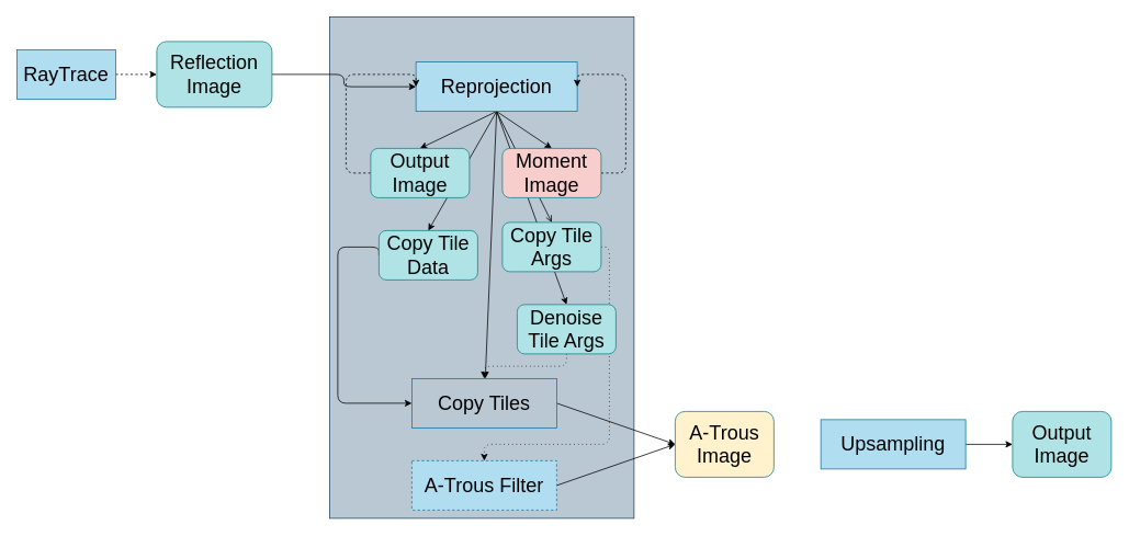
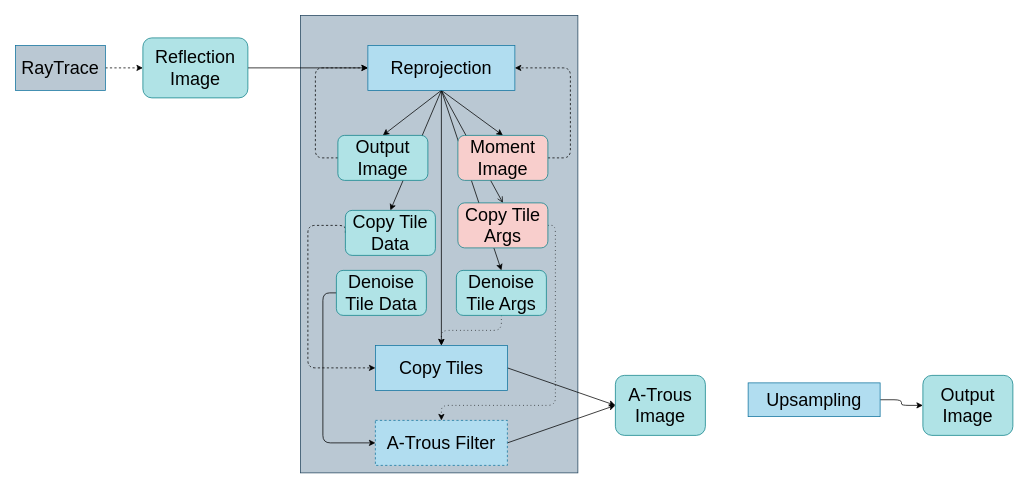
  <mxCell id="0" />
  <mxCell id="1" parent="0" />
  <mxCell id="2" value="" style="rounded=0;whiteSpace=wrap;html=1;fontSize=18;fillColor=#bac8d3;strokeColor=#23445d;" vertex="1" parent="1"><mxGeometry x="400" y="20" width="370" height="610" as="geometry" /></mxCell>
  <mxCell id="3" style="html=1;exitX=0.5;exitY=1;exitDx=0;exitDy=0;entryX=0.5;entryY=0;entryDx=0;entryDy=0;fontSize=24;" edge="1" parent="1" source="9" target="17"><mxGeometry relative="1" as="geometry" /></mxCell>
  <mxCell id="4" style="edgeStyle=none;html=1;exitX=0.5;exitY=1;exitDx=0;exitDy=0;entryX=0.5;entryY=0;entryDx=0;entryDy=0;fontSize=24;" edge="1" parent="1" source="9" target="19"><mxGeometry relative="1" as="geometry" /></mxCell>
  <mxCell id="5" style="edgeStyle=none;html=1;exitX=0.5;exitY=1;exitDx=0;exitDy=0;entryX=0.5;entryY=0;entryDx=0;entryDy=0;fontSize=24;" edge="1" parent="1" source="9" target="21"><mxGeometry relative="1" as="geometry" /></mxCell>
  <mxCell id="6" style="edgeStyle=none;html=1;exitX=0.5;exitY=1;exitDx=0;exitDy=0;entryX=0.5;entryY=0;entryDx=0;entryDy=0;fontSize=24;endArrow=open;" edge="1" parent="1" source="9" target="23"><mxGeometry relative="1" as="geometry" /></mxCell>
  <mxCell id="7" style="edgeStyle=none;html=1;exitX=0.5;exitY=1;exitDx=0;exitDy=0;fontSize=24;" edge="1" parent="1" source="9" target="11"><mxGeometry relative="1" as="geometry" /></mxCell>
  <mxCell id="8" style="edgeStyle=none;html=1;exitX=0.5;exitY=1;exitDx=0;exitDy=0;entryX=0.5;entryY=0;entryDx=0;entryDy=0;fontSize=24;" edge="1" parent="1" source="9" target="27"><mxGeometry relative="1" as="geometry" /></mxCell>
- <mxCell id="9" value="Reprojection" style="rounded=0;whiteSpace=wrap;html=1;fontSize=24;fillColor=#b1ddf0;strokeColor=#10739e;" vertex="1" parent="1"><mxGeometry x="505" y="75" width="196" height="60" as="geometry" /></mxCell>
+ <mxCell id="9" value="Reprojection" style="rounded=0;whiteSpace=wrap;html=1;fontSize=24;fillColor=#b1ddf0;strokeColor=#10739e;" vertex="1" parent="1"><mxGeometry x="490" y="60" width="196" height="60" as="geometry" /></mxCell>
  <mxCell id="10" style="html=1;exitX=1;exitY=0.5;exitDx=0;exitDy=0;entryX=0;entryY=0.5;entryDx=0;entryDy=0;fontSize=24;" edge="1" parent="1" source="11" target="28"><mxGeometry relative="1" as="geometry" /></mxCell>
- <mxCell id="11" value="Copy Tiles" style="rounded=0;whiteSpace=wrap;html=1;fontSize=24;fillColor=#bac8d3;strokeColor=#10739e;" vertex="1" parent="1"><mxGeometry x="500" y="460" width="176" height="60" as="geometry" /></mxCell>
+ <mxCell id="11" value="Copy Tiles" style="rounded=0;whiteSpace=wrap;html=1;fontSize=24;fillColor=#b1ddf0;strokeColor=#10739e;" vertex="1" parent="1"><mxGeometry x="500" y="460" width="176" height="60" as="geometry" /></mxCell>
  <mxCell id="12" style="edgeStyle=none;html=1;exitX=1;exitY=0.5;exitDx=0;exitDy=0;entryX=0;entryY=0.5;entryDx=0;entryDy=0;fontSize=24;" edge="1" parent="1" source="13" target="28"><mxGeometry relative="1" as="geometry" /></mxCell>
  <mxCell id="13" value="A-Trous Filter" style="rounded=0;whiteSpace=wrap;html=1;fontSize=24;fillColor=#b1ddf0;strokeColor=#10739e;dashed=1;" vertex="1" parent="1"><mxGeometry x="500" y="560" width="176" height="60" as="geometry" /></mxCell>
  <mxCell id="14" style="edgeStyle=orthogonalEdgeStyle;html=1;exitX=1;exitY=0.5;exitDx=0;exitDy=0;entryX=0;entryY=0.5;entryDx=0;entryDy=0;fontSize=24;" edge="1" parent="1" source="15" target="29"><mxGeometry relative="1" as="geometry" /></mxCell>
- <mxCell id="15" value="Upsampling" style="rounded=0;whiteSpace=wrap;html=1;fontSize=24;fillColor=#b1ddf0;strokeColor=#10739e;" vertex="1" parent="1"><mxGeometry x="997" y="510" width="176" height="60" as="geometry" /></mxCell>
+ <mxCell id="15" value="Upsampling" style="rounded=0;whiteSpace=wrap;html=1;fontSize=24;fillColor=#b1ddf0;strokeColor=#10739e;" vertex="1" parent="1"><mxGeometry x="997" y="510" width="176" height="45" as="geometry" /></mxCell>
  <mxCell id="16" style="edgeStyle=orthogonalEdgeStyle;html=1;exitX=0;exitY=0.5;exitDx=0;exitDy=0;entryX=0;entryY=0.5;entryDx=0;entryDy=0;dashed=1;fontSize=24;" edge="1" parent="1" source="17" target="9"><mxGeometry relative="1" as="geometry"><Array as="points"><mxPoint x="420" y="210" /><mxPoint x="420" y="90" /></Array></mxGeometry></mxCell>
  <mxCell id="17" value="Output&lt;br&gt;Image" style="rounded=1;whiteSpace=wrap;html=1;fontSize=24;fillColor=#b0e3e6;strokeColor=#0e8088;" vertex="1" parent="1"><mxGeometry x="450" y="180" width="120" height="60" as="geometry" /></mxCell>
  <mxCell id="18" style="edgeStyle=orthogonalEdgeStyle;html=1;exitX=1;exitY=0.5;exitDx=0;exitDy=0;entryX=1;entryY=0.5;entryDx=0;entryDy=0;fontSize=24;dashed=1;" edge="1" parent="1" source="19" target="9"><mxGeometry relative="1" as="geometry"><Array as="points"><mxPoint x="760" y="210" /><mxPoint x="760" y="90" /></Array></mxGeometry></mxCell>
  <mxCell id="19" value="Moment&lt;br&gt;Image" style="rounded=1;whiteSpace=wrap;html=1;fontSize=24;fillColor=#f8cecc;strokeColor=#0e8088;" vertex="1" parent="1"><mxGeometry x="610" y="180" width="120" height="60" as="geometry" /></mxCell>
- <mxCell id="20" style="edgeStyle=orthogonalEdgeStyle;html=1;exitX=0;exitY=0.5;exitDx=0;exitDy=0;entryX=0;entryY=0.5;entryDx=0;entryDy=0;fontSize=24;" edge="1" parent="1" source="21" target="11"><mxGeometry relative="1" as="geometry"><Array as="points"><mxPoint x="410" y="300" /><mxPoint x="410" y="490" /></Array></mxGeometry></mxCell>
+ <mxCell id="20" style="edgeStyle=orthogonalEdgeStyle;html=1;exitX=0;exitY=0.5;exitDx=0;exitDy=0;entryX=0;entryY=0.5;entryDx=0;entryDy=0;fontSize=24;dashed=1;" edge="1" parent="1" source="21" target="11"><mxGeometry relative="1" as="geometry"><Array as="points"><mxPoint x="410" y="300" /><mxPoint x="410" y="490" /></Array></mxGeometry></mxCell>
  <mxCell id="21" value="Copy Tile Data" style="rounded=1;whiteSpace=wrap;html=1;fontSize=24;fillColor=#b0e3e6;strokeColor=#0e8088;" vertex="1" parent="1"><mxGeometry x="460" y="280" width="120" height="60" as="geometry" /></mxCell>
  <mxCell id="22" style="edgeStyle=orthogonalEdgeStyle;html=1;exitX=1;exitY=0.5;exitDx=0;exitDy=0;entryX=0.5;entryY=0;entryDx=0;entryDy=0;dashed=1;dashPattern=1 4;fontSize=24;" edge="1" parent="1" source="23" target="13"><mxGeometry relative="1" as="geometry"><Array as="points"><mxPoint x="740" y="300" /><mxPoint x="740" y="540" /><mxPoint x="588" y="540" /></Array></mxGeometry></mxCell>
- <mxCell id="23" value="Copy Tile Args" style="rounded=1;whiteSpace=wrap;html=1;fontSize=24;fillColor=#b0e3e6;strokeColor=#0e8088;" vertex="1" parent="1"><mxGeometry x="610" y="270" width="120" height="60" as="geometry" /></mxCell>
+ <mxCell id="23" value="Copy Tile Args" style="rounded=1;whiteSpace=wrap;html=1;fontSize=24;fillColor=#f8cecc;strokeColor=#0e8088;" vertex="1" parent="1"><mxGeometry x="610" y="270" width="120" height="60" as="geometry" /></mxCell>
+ <mxCell id="24" style="edgeStyle=orthogonalEdgeStyle;html=1;exitX=0;exitY=0.5;exitDx=0;exitDy=0;entryX=0;entryY=0.5;entryDx=0;entryDy=0;fontSize=24;" edge="1" parent="1" source="25" target="13"><mxGeometry relative="1" as="geometry"><Array as="points"><mxPoint x="430" y="390" /><mxPoint x="430" y="590" /></Array></mxGeometry></mxCell>
+ <mxCell id="25" value="Denoise Tile Data" style="rounded=1;whiteSpace=wrap;html=1;fontSize=24;fillColor=#b0e3e6;strokeColor=#0e8088;" vertex="1" parent="1"><mxGeometry x="448" y="360" width="120" height="60" as="geometry" /></mxCell>
  <mxCell id="26" style="edgeStyle=orthogonalEdgeStyle;html=1;exitX=0.5;exitY=1;exitDx=0;exitDy=0;dashed=1;dashPattern=1 4;fontSize=24;" edge="1" parent="1" source="27" target="11"><mxGeometry relative="1" as="geometry" /></mxCell>
- <mxCell id="27" value="Denoise Tile Args" style="rounded=1;whiteSpace=wrap;html=1;fontSize=24;fillColor=#b0e3e6;strokeColor=#0e8088;" vertex="1" parent="1"><mxGeometry x="628" y="370" width="120" height="60" as="geometry" /></mxCell>
- <mxCell id="28" value="A-Trous&lt;br&gt;Image" style="rounded=1;whiteSpace=wrap;html=1;fontSize=24;fillColor=#fff2cc;strokeColor=#0e8088;" vertex="1" parent="1"><mxGeometry x="820" y="500" width="120" height="80" as="geometry" /></mxCell>
+ <mxCell id="27" value="Denoise Tile Args" style="rounded=1;whiteSpace=wrap;html=1;fontSize=24;fillColor=#b0e3e6;strokeColor=#0e8088;" vertex="1" parent="1"><mxGeometry x="608" y="360" width="120" height="60" as="geometry" /></mxCell>
+ <mxCell id="28" value="A-Trous&lt;br&gt;Image" style="rounded=1;whiteSpace=wrap;html=1;fontSize=24;fillColor=#b0e3e6;strokeColor=#0e8088;" vertex="1" parent="1"><mxGeometry x="820" y="500" width="120" height="80" as="geometry" /></mxCell>
  <mxCell id="29" value="Output&lt;br&gt;Image" style="rounded=1;whiteSpace=wrap;html=1;fontSize=24;fillColor=#b0e3e6;strokeColor=#0e8088;" vertex="1" parent="1"><mxGeometry x="1230" y="500" width="120" height="80" as="geometry" /></mxCell>
  <mxCell id="30" style="edgeStyle=none;html=1;exitX=1;exitY=0.5;exitDx=0;exitDy=0;entryX=0;entryY=0.5;entryDx=0;entryDy=0;fontSize=24;dashed=1;" edge="1" parent="1" source="31" target="33"><mxGeometry relative="1" as="geometry" /></mxCell>
- <mxCell id="31" value="&lt;font style=&quot;font-size: 24px;&quot;&gt;RayTrace&lt;/font&gt;" style="rounded=0;whiteSpace=wrap;html=1;fillColor=#b1ddf0;strokeColor=#10739e;" vertex="1" parent="1"><mxGeometry x="20" y="60" width="120" height="60" as="geometry" /></mxCell>
+ <mxCell id="31" value="&lt;font style=&quot;font-size: 24px;&quot;&gt;RayTrace&lt;/font&gt;" style="rounded=0;whiteSpace=wrap;html=1;fillColor=#bac8d3;strokeColor=#10739e;" vertex="1" parent="1"><mxGeometry x="20" y="60" width="120" height="60" as="geometry" /></mxCell>
  <mxCell id="32" style="edgeStyle=orthogonalEdgeStyle;html=1;exitX=1;exitY=0.5;exitDx=0;exitDy=0;entryX=0;entryY=0.5;entryDx=0;entryDy=0;fontSize=24;" edge="1" parent="1" source="33" target="9"><mxGeometry relative="1" as="geometry" /></mxCell>
  <mxCell id="33" value="Reflection&lt;br&gt;Image" style="rounded=1;whiteSpace=wrap;html=1;fontSize=24;fillColor=#b0e3e6;strokeColor=#0e8088;" vertex="1" parent="1"><mxGeometry x="190" y="50" width="140" height="80" as="geometry" /></mxCell>
